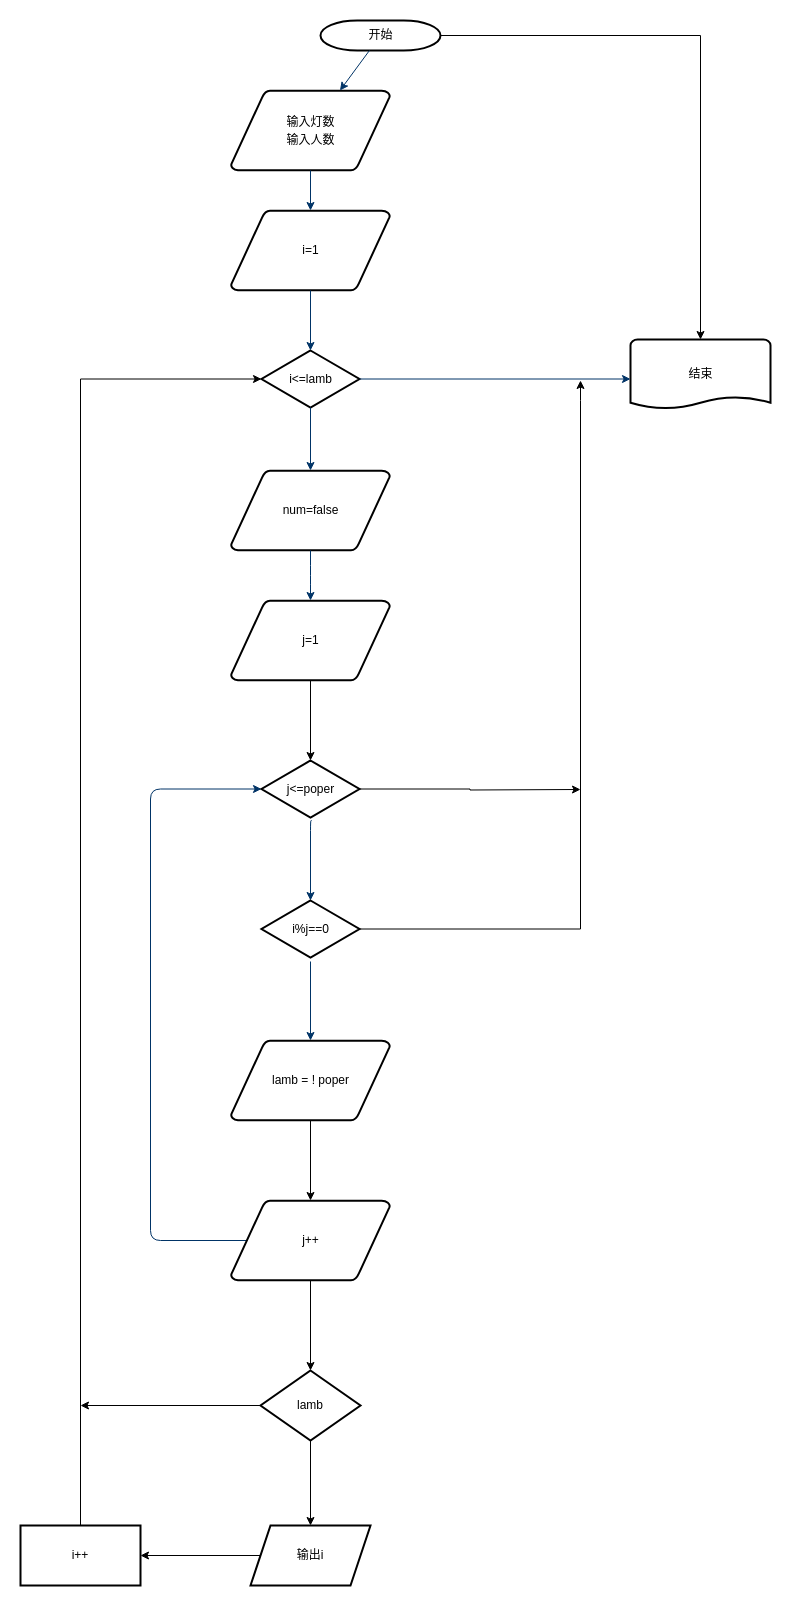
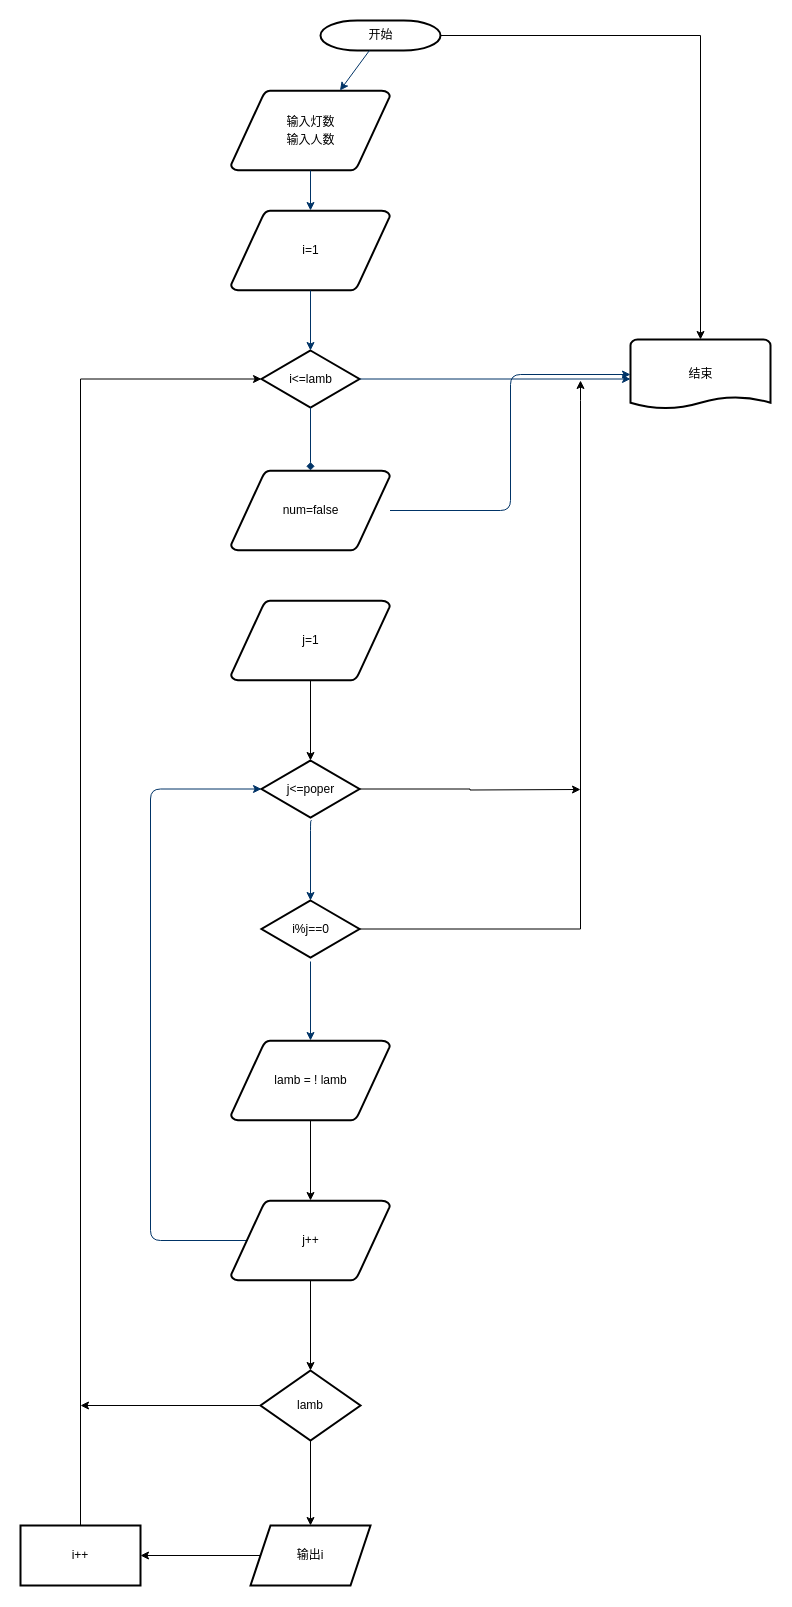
  <mxCell id="0" />
  <mxCell id="1" parent="0" />
  <mxCell id="2" style="edgeStyle=orthogonalEdgeStyle;rounded=0;orthogonalLoop=1;jettySize=auto;html=1;exitX=1;exitY=0.5;exitDx=0;exitDy=0;exitPerimeter=0;fontFamily=Helvetica;fontColor=#000000;" edge="1" parent="1" source="3" target="14"><mxGeometry relative="1" as="geometry" /></mxCell>
  <mxCell id="3" value="开始" style="shape=mxgraph.flowchart.terminator;strokeWidth=2;gradientColor=none;gradientDirection=north;fontStyle=0;html=1;" parent="1" vertex="1"><mxGeometry x="320" y="20" width="120" height="30" as="geometry" /></mxCell>
  <mxCell id="4" value="&lt;div style=&quot;line-height: 18px;&quot;&gt;&lt;div style=&quot;line-height: 18px;&quot;&gt;&lt;div style=&quot;text-align: start; line-height: 18px;&quot;&gt;输入灯数&lt;/div&gt;&lt;div style=&quot;text-align: start; line-height: 18px;&quot;&gt;输入人数&lt;/div&gt;&lt;/div&gt;&lt;/div&gt;" style="shape=mxgraph.flowchart.data;strokeWidth=2;gradientColor=none;gradientDirection=north;fontStyle=0;html=1;align=center;" parent="1" vertex="1"><mxGeometry x="230.5" y="90" width="159" height="80" as="geometry" /></mxCell>
  <mxCell id="5" value="num=false" style="shape=mxgraph.flowchart.data;strokeWidth=2;gradientColor=none;gradientDirection=north;fontStyle=0;html=1;" parent="1" vertex="1"><mxGeometry x="230.5" y="470" width="159" height="80" as="geometry" /></mxCell>
  <mxCell id="6" value="i=1" style="shape=mxgraph.flowchart.data;strokeWidth=2;gradientColor=none;gradientDirection=north;fontStyle=0;html=1;" parent="1" vertex="1"><mxGeometry x="230.5" y="210" width="159" height="80" as="geometry" /></mxCell>
  <mxCell id="7" value="i&amp;lt;=lamb" style="shape=mxgraph.flowchart.decision;strokeWidth=2;gradientColor=none;gradientDirection=north;fontStyle=0;html=1;" parent="1" vertex="1"><mxGeometry x="261" y="350" width="98" height="57" as="geometry" /></mxCell>
  <mxCell id="8" style="fontStyle=1;strokeColor=#003366;strokeWidth=1;html=1;" parent="1" source="3" target="4" edge="1"><mxGeometry relative="1" as="geometry" /></mxCell>
  <mxCell id="9" style="fontStyle=1;strokeColor=#003366;strokeWidth=1;html=1;" parent="1" source="4" target="6" edge="1"><mxGeometry relative="1" as="geometry" /></mxCell>
  <mxCell id="10" style="entryX=0.5;entryY=0;entryPerimeter=0;fontStyle=1;strokeColor=#003366;strokeWidth=1;html=1;" parent="1" source="6" target="7" edge="1"><mxGeometry relative="1" as="geometry" /></mxCell>
- <mxCell id="11" value="" style="edgeStyle=elbowEdgeStyle;elbow=horizontal;fontColor=#001933;fontStyle=1;strokeColor=#003366;strokeWidth=1;html=1;" parent="1" source="7" target="5" edge="1"><mxGeometry width="100" height="100" as="geometry"><mxPoint y="60" as="sourcePoint" x="-10" /><mxPoint x="90" as="targetPoint" y="-40" /></mxGeometry></mxCell>
+ <mxCell id="11" value="" style="edgeStyle=elbowEdgeStyle;elbow=horizontal;fontColor=#001933;fontStyle=1;strokeColor=#003366;strokeWidth=1;html=1;endArrow=diamond;" parent="1" source="7" target="5" edge="1"><mxGeometry width="100" height="100" as="geometry"><mxPoint y="60" as="sourcePoint" x="-10" /><mxPoint x="90" as="targetPoint" y="-40" /></mxGeometry></mxCell>
  <mxCell id="12" style="edgeStyle=orthogonalEdgeStyle;rounded=0;orthogonalLoop=1;jettySize=auto;html=1;exitX=0.5;exitY=1;exitDx=0;exitDy=0;exitPerimeter=0;entryX=0.5;entryY=0;entryDx=0;entryDy=0;entryPerimeter=0;fontFamily=Helvetica;fontColor=#000000;" edge="1" parent="1" source="13" target="23"><mxGeometry relative="1" as="geometry" /></mxCell>
  <mxCell id="13" value="j=1" style="shape=mxgraph.flowchart.data;strokeWidth=2;gradientColor=none;gradientDirection=north;fontStyle=0;html=1;" parent="1" vertex="1"><mxGeometry x="230.5" y="600" width="159" height="80" as="geometry" /></mxCell>
  <mxCell id="14" value="结束" style="shape=mxgraph.flowchart.document;strokeWidth=2;gradientColor=none;gradientDirection=north;fontStyle=0;html=1;" parent="1" vertex="1"><mxGeometry x="630" y="339" width="140" height="70" as="geometry" /></mxCell>
  <mxCell id="15" value="" style="edgeStyle=elbowEdgeStyle;elbow=horizontal;exitX=1;exitY=0.5;exitPerimeter=0;fontStyle=1;strokeColor=#003366;strokeWidth=1;html=1;exitDx=0;exitDy=0;" parent="1" source="7" target="14" edge="1"><mxGeometry width="100" height="100" as="geometry"><mxPoint y="60" as="sourcePoint" x="-10" /><mxPoint x="90" as="targetPoint" y="-40" /><Array as="points"><mxPoint x="630" y="379" /><mxPoint x="590" y="340" /><mxPoint x="500" y="460" /><mxPoint x="420" y="440" /><mxPoint x="420" y="430" /></Array></mxGeometry></mxCell>
- <mxCell id="16" value="" style="edgeStyle=elbowEdgeStyle;elbow=horizontal;fontStyle=1;strokeColor=#003366;strokeWidth=1;html=1;" parent="1" source="5" target="13" edge="1"><mxGeometry width="100" height="100" as="geometry"><mxPoint y="60" as="sourcePoint" x="-10" /><mxPoint x="90" as="targetPoint" y="-40" /></mxGeometry></mxCell>
+ <mxCell id="16" value="" style="edgeStyle=elbowEdgeStyle;elbow=horizontal;fontStyle=1;strokeColor=#003366;strokeWidth=1;html=1;" parent="1" source="5" target="14" edge="1"><mxGeometry width="100" height="100" as="geometry"><mxPoint y="60" as="sourcePoint" x="-10" /><mxPoint x="90" as="targetPoint" y="-40" /></mxGeometry></mxCell>
  <mxCell id="17" value="" style="edgeStyle=elbowEdgeStyle;elbow=horizontal;exitX=0.5;exitY=1;exitPerimeter=0;fontStyle=1;strokeColor=#003366;strokeWidth=1;html=1;entryX=0.5;entryY=0;entryDx=0;entryDy=0;entryPerimeter=0;" parent="1" target="25" edge="1"><mxGeometry width="100" height="100" as="geometry"><mxPoint x="311" y="820" as="sourcePoint" /><mxPoint x="311" y="880" as="targetPoint" /><Array as="points"><mxPoint x="310" y="890" /></Array></mxGeometry></mxCell>
  <mxCell id="18" value="" style="edgeStyle=elbowEdgeStyle;elbow=horizontal;exitX=0.5;exitY=0.9;exitPerimeter=0;fontStyle=1;strokeColor=#003366;strokeWidth=1;html=1;" parent="1" edge="1"><mxGeometry width="100" height="100" as="geometry"><mxPoint x="310" y="961" as="sourcePoint" /><mxPoint x="310" y="1040" as="targetPoint" /></mxGeometry></mxCell>
  <mxCell id="19" value="" style="edgeStyle=elbowEdgeStyle;elbow=horizontal;entryX=0;entryY=0.5;entryPerimeter=0;fontStyle=1;strokeColor=#003366;strokeWidth=1;html=1;entryDx=0;entryDy=0;exitX=0.095;exitY=0.5;exitDx=0;exitDy=0;exitPerimeter=0;" parent="1" source="27" target="23" edge="1"><mxGeometry width="100" height="100" as="geometry"><mxPoint x="245" y="1220" as="sourcePoint" /><mxPoint x="90" as="targetPoint" y="-40" /><Array as="points"><mxPoint x="150" y="760" /><mxPoint x="150" y="810" /></Array></mxGeometry></mxCell>
  <mxCell id="20" value="" style="edgeStyle=orthogonalEdgeStyle;rounded=0;orthogonalLoop=1;jettySize=auto;html=1;fontFamily=Helvetica;fontColor=#000000;" edge="1" parent="1" source="21" target="27"><mxGeometry relative="1" as="geometry" /></mxCell>
- <mxCell id="21" value="lamb = ! poper" style="shape=mxgraph.flowchart.data;strokeWidth=2;gradientColor=none;gradientDirection=north;fontStyle=0;html=1;" parent="1" vertex="1"><mxGeometry x="230.5" y="1040" width="159" height="80" as="geometry" /></mxCell>
+ <mxCell id="21" value="lamb = ! lamb" style="shape=mxgraph.flowchart.data;strokeWidth=2;gradientColor=none;gradientDirection=north;fontStyle=0;html=1;" parent="1" vertex="1"><mxGeometry x="230.5" y="1040" width="159" height="80" as="geometry" /></mxCell>
  <mxCell id="22" style="edgeStyle=orthogonalEdgeStyle;rounded=0;orthogonalLoop=1;jettySize=auto;html=1;exitX=1;exitY=0.5;exitDx=0;exitDy=0;exitPerimeter=0;fontFamily=Helvetica;fontColor=#000000;" edge="1" parent="1" source="23"><mxGeometry relative="1" as="geometry"><mxPoint x="580" y="789" as="targetPoint" /></mxGeometry></mxCell>
  <mxCell id="23" value="j&amp;lt;=poper" style="shape=mxgraph.flowchart.decision;strokeWidth=2;gradientColor=none;gradientDirection=north;fontStyle=0;html=1;" vertex="1" parent="1"><mxGeometry x="261" y="760" width="98" height="57" as="geometry" /></mxCell>
  <mxCell id="24" style="edgeStyle=orthogonalEdgeStyle;rounded=0;orthogonalLoop=1;jettySize=auto;html=1;exitX=1;exitY=0.5;exitDx=0;exitDy=0;exitPerimeter=0;fontFamily=Helvetica;fontColor=#000000;" edge="1" parent="1" source="25"><mxGeometry relative="1" as="geometry"><mxPoint x="580" y="380" as="targetPoint" /><Array as="points"><mxPoint x="580" y="929" /><mxPoint x="580" y="400" /></Array></mxGeometry></mxCell>
  <mxCell id="25" value="i%j==0" style="shape=mxgraph.flowchart.decision;strokeWidth=2;gradientColor=none;gradientDirection=north;fontStyle=0;html=1;" vertex="1" parent="1"><mxGeometry x="261" y="900" width="98" height="57" as="geometry" /></mxCell>
  <mxCell id="26" value="" style="edgeStyle=orthogonalEdgeStyle;rounded=0;orthogonalLoop=1;jettySize=auto;html=1;fontFamily=Helvetica;fontColor=#000000;" edge="1" parent="1" source="27" target="30"><mxGeometry relative="1" as="geometry" /></mxCell>
  <mxCell id="27" value="j++" style="shape=mxgraph.flowchart.data;strokeWidth=2;gradientColor=none;gradientDirection=north;fontStyle=0;html=1;" vertex="1" parent="1"><mxGeometry x="230.5" y="1200" width="159" height="80" as="geometry" /></mxCell>
  <mxCell id="28" value="" style="edgeStyle=orthogonalEdgeStyle;rounded=0;orthogonalLoop=1;jettySize=auto;html=1;fontFamily=Helvetica;fontColor=#000000;" edge="1" parent="1" source="30" target="32"><mxGeometry relative="1" as="geometry" /></mxCell>
  <mxCell id="29" style="edgeStyle=orthogonalEdgeStyle;rounded=0;orthogonalLoop=1;jettySize=auto;html=1;exitX=0;exitY=0.5;exitDx=0;exitDy=0;fontFamily=Helvetica;fontColor=#000000;" edge="1" parent="1" source="30"><mxGeometry relative="1" as="geometry"><mxPoint x="80" y="1405" as="targetPoint" /></mxGeometry></mxCell>
  <mxCell id="30" value="lamb" style="rhombus;whiteSpace=wrap;html=1;strokeWidth=2;gradientColor=none;gradientDirection=north;fontStyle=0;" vertex="1" parent="1"><mxGeometry x="260" y="1370" width="100" height="70" as="geometry" /></mxCell>
  <mxCell id="31" value="" style="edgeStyle=orthogonalEdgeStyle;rounded=0;orthogonalLoop=1;jettySize=auto;html=1;fontFamily=Helvetica;fontColor=#000000;" edge="1" parent="1" source="32" target="34"><mxGeometry relative="1" as="geometry" /></mxCell>
  <mxCell id="32" value="输出i" style="shape=parallelogram;perimeter=parallelogramPerimeter;whiteSpace=wrap;html=1;fixedSize=1;strokeWidth=2;gradientColor=none;gradientDirection=north;fontStyle=0;" vertex="1" parent="1"><mxGeometry x="250" y="1525" width="120" height="60" as="geometry" /></mxCell>
  <mxCell id="33" style="edgeStyle=orthogonalEdgeStyle;rounded=0;orthogonalLoop=1;jettySize=auto;html=1;exitX=0.5;exitY=0;exitDx=0;exitDy=0;entryX=0;entryY=0.5;entryDx=0;entryDy=0;entryPerimeter=0;fontFamily=Helvetica;fontColor=#000000;" edge="1" parent="1" source="34" target="7"><mxGeometry relative="1" as="geometry" /></mxCell>
  <mxCell id="34" value="i++" style="whiteSpace=wrap;html=1;strokeWidth=2;gradientColor=none;gradientDirection=north;fontStyle=0;" vertex="1" parent="1"><mxGeometry x="20" y="1525" width="120" height="60" as="geometry" /></mxCell>
